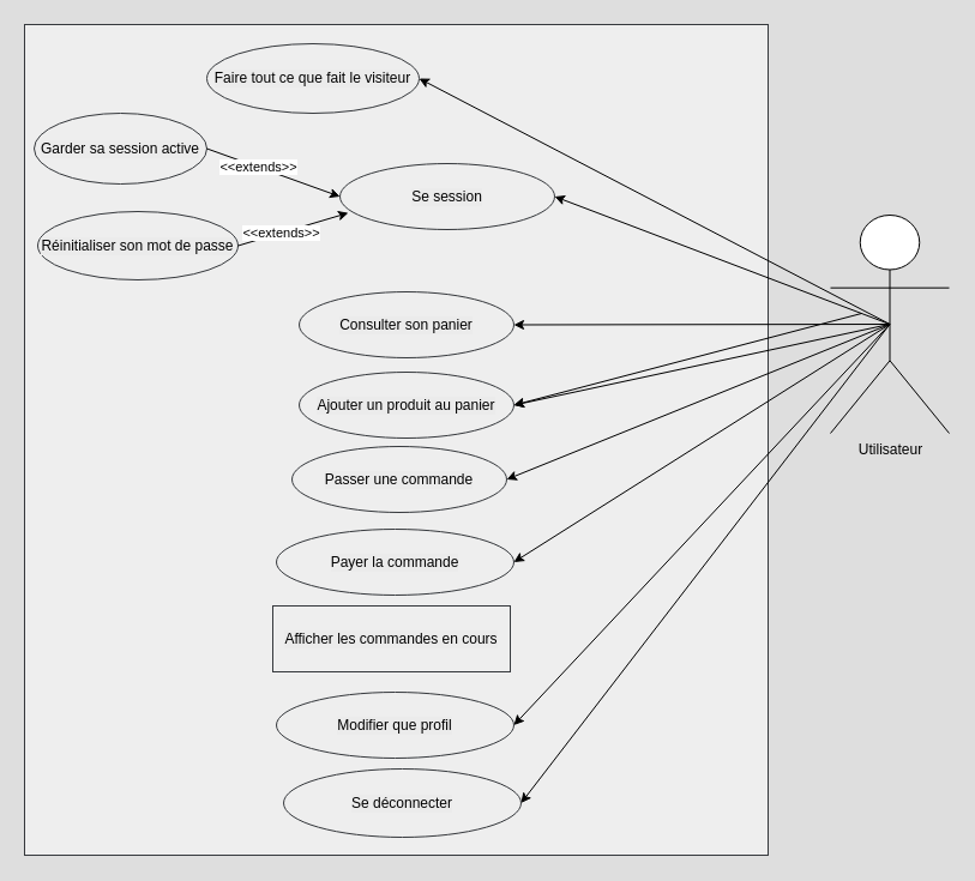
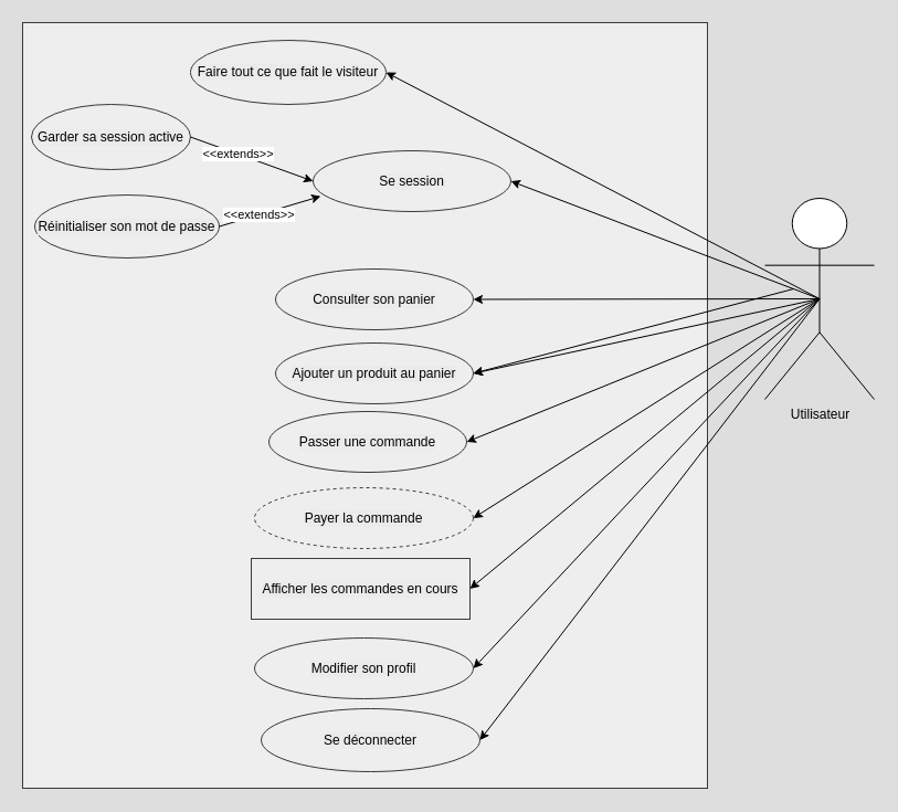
  <mxCell id="0" />
  <mxCell id="1" parent="0" />
  <mxCell id="2" value="&lt;font color=&quot;#000000&quot;&gt;Utilisateur&lt;/font&gt;" style="shape=umlActor;verticalLabelPosition=bottom;verticalAlign=top;html=1;outlineConnect=0;strokeColor=#000000;" parent="1" vertex="1"><mxGeometry x="692" y="179" width="99" height="182" as="geometry" /></mxCell>
  <mxCell id="3" value="" style="whiteSpace=wrap;html=1;fillColor=#eeeeee;strokeColor=#36393d;fontStyle=1" parent="1" vertex="1"><mxGeometry x="20" y="20" width="620" height="693" as="geometry" /></mxCell>
  <mxCell id="4" value="&lt;font color=&quot;#000000&quot;&gt;Faire tout ce que fait le visiteur&lt;/font&gt;" style="ellipse;whiteSpace=wrap;html=1;labelBackgroundColor=#EBEBEB;strokeColor=#36393d;fillColor=#eeeeee;" parent="1" vertex="1"><mxGeometry x="172" y="36" width="177" height="58" as="geometry" /></mxCell>
  <mxCell id="5" value="" style="endArrow=classic;html=1;strokeColor=#000000;fontColor=#000000;exitX=0.5;exitY=0.5;exitDx=0;exitDy=0;exitPerimeter=0;entryX=1;entryY=0.5;entryDx=0;entryDy=0;" parent="1" source="2" target="4" edge="1"><mxGeometry width="50" height="50" relative="1" as="geometry"><mxPoint x="192" y="249" as="sourcePoint" /><mxPoint x="242" y="199" as="targetPoint" /></mxGeometry></mxCell>
  <mxCell id="6" value="&lt;font color=&quot;#000000&quot;&gt;Se session&lt;/font&gt;" style="ellipse;whiteSpace=wrap;html=1;labelBackgroundColor=#EBEBEB;strokeColor=#36393d;fillColor=#eeeeee;" parent="1" vertex="1"><mxGeometry x="283" y="136" width="179" height="55" as="geometry" /></mxCell>
  <mxCell id="7" value="" style="endArrow=classic;html=1;strokeColor=#000000;fontColor=#000000;entryX=1;entryY=0.5;entryDx=0;entryDy=0;exitX=0.5;exitY=0.5;exitDx=0;exitDy=0;exitPerimeter=0;" parent="1" source="2" target="6" edge="1"><mxGeometry width="50" height="50" relative="1" as="geometry"><mxPoint x="707" y="255" as="sourcePoint" /><mxPoint x="377" y="82" as="targetPoint" /></mxGeometry></mxCell>
  <mxCell id="8" value="" style="endArrow=classic;html=1;strokeColor=#000000;fontColor=#000000;entryX=1;entryY=0.5;entryDx=0;entryDy=0;exitX=0.5;exitY=0.5;exitDx=0;exitDy=0;exitPerimeter=0;" parent="1" source="2" target="19" edge="1"><mxGeometry width="50" height="50" relative="1" as="geometry"><mxPoint x="708" y="251" as="sourcePoint" /><mxPoint x="371" y="434" as="targetPoint" /></mxGeometry></mxCell>
  <mxCell id="9" value="" style="endArrow=classic;html=1;strokeColor=#000000;fontColor=#000000;entryX=1;entryY=0.5;entryDx=0;entryDy=0;exitX=0.5;exitY=0.5;exitDx=0;exitDy=0;exitPerimeter=0;" parent="1" source="2" target="22" edge="1"><mxGeometry width="50" height="50" relative="1" as="geometry"><mxPoint x="707" y="256" as="sourcePoint" /><mxPoint x="562" y="508" as="targetPoint" /></mxGeometry></mxCell>
  <mxCell id="10" value="" style="endArrow=classic;html=1;strokeColor=#000000;fontColor=#000000;entryX=1;entryY=0.5;entryDx=0;entryDy=0;exitX=0.5;exitY=0.5;exitDx=0;exitDy=0;exitPerimeter=0;" parent="1" source="2" target="23" edge="1"><mxGeometry width="50" height="50" relative="1" as="geometry"><mxPoint x="706" y="256" as="sourcePoint" /><mxPoint x="568" y="664" as="targetPoint" /></mxGeometry></mxCell>
  <mxCell id="11" value="&lt;font color=&quot;#000000&quot;&gt;Garder sa session active&lt;/font&gt;" style="ellipse;whiteSpace=wrap;html=1;fillColor=#eeeeee;strokeColor=#36393d;labelBackgroundColor=#EBEBEB;" parent="1" vertex="1"><mxGeometry x="28" y="94" width="144" height="59" as="geometry" /></mxCell>
  <mxCell id="12" value="&lt;font color=&quot;#000000&quot;&gt;Réinitialiser son mot de passe&lt;/font&gt;" style="ellipse;whiteSpace=wrap;html=1;fillColor=#eeeeee;strokeColor=#36393d;labelBackgroundColor=#EBEBEB;" parent="1" vertex="1"><mxGeometry x="31" y="176" width="167" height="57" as="geometry" /></mxCell>
  <mxCell id="13" value="" style="endArrow=classic;html=1;strokeColor=#000000;entryX=0;entryY=0.5;entryDx=0;entryDy=0;exitX=1;exitY=0.5;exitDx=0;exitDy=0;" parent="1" source="11" target="6" edge="1"><mxGeometry width="50" height="50" relative="1" as="geometry"><mxPoint x="166" y="175" as="sourcePoint" /><mxPoint x="216" y="233" as="targetPoint" /></mxGeometry></mxCell>
  <mxCell id="14" value="&amp;lt;&amp;lt;extends&amp;gt;&amp;gt;" style="edgeLabel;html=1;align=center;verticalAlign=middle;resizable=0;points=[];" parent="13" vertex="1" connectable="0"><mxGeometry x="-0.233" relative="1" as="geometry"><mxPoint as="offset" /></mxGeometry></mxCell>
  <mxCell id="15" value="" style="endArrow=classic;html=1;strokeColor=#000000;entryX=0.039;entryY=0.748;entryDx=0;entryDy=0;exitX=1;exitY=0.5;exitDx=0;exitDy=0;entryPerimeter=0;" parent="1" source="12" target="6" edge="1"><mxGeometry width="50" height="50" relative="1" as="geometry"><mxPoint x="189" y="185.5" as="sourcePoint" /><mxPoint x="308" y="252.5" as="targetPoint" /></mxGeometry></mxCell>
  <mxCell id="16" value="&amp;lt;&amp;lt;extends&amp;gt;&amp;gt;" style="edgeLabel;html=1;align=center;verticalAlign=middle;resizable=0;points=[];" parent="15" vertex="1" connectable="0"><mxGeometry x="-0.233" relative="1" as="geometry"><mxPoint as="offset" /></mxGeometry></mxCell>
  <mxCell id="17" value="&lt;font color=&quot;#000000&quot;&gt;Ajouter un produit au panier&lt;/font&gt;" style="ellipse;whiteSpace=wrap;html=1;labelBackgroundColor=#EBEBEB;strokeColor=#36393d;fillColor=#eeeeee;" parent="1" vertex="1"><mxGeometry x="249" y="310" width="179" height="55" as="geometry" /></mxCell>
  <mxCell id="18" value="&lt;font color=&quot;#000000&quot;&gt;Consulter son panier&lt;/font&gt;" style="ellipse;whiteSpace=wrap;html=1;labelBackgroundColor=#EBEBEB;strokeColor=#36393d;fillColor=#eeeeee;" parent="1" vertex="1"><mxGeometry x="249" y="243" width="179" height="55" as="geometry" /></mxCell>
  <mxCell id="19" value="&lt;font color=&quot;#000000&quot;&gt;Passer une commande&lt;/font&gt;" style="ellipse;whiteSpace=wrap;html=1;labelBackgroundColor=#EBEBEB;strokeColor=#36393d;fillColor=#eeeeee;" parent="1" vertex="1"><mxGeometry x="243" y="372" width="179" height="55" as="geometry" /></mxCell>
  <mxCell id="20" value="&lt;font color=&quot;#000000&quot;&gt;Afficher les commandes en cours&lt;/font&gt;" style="whiteSpace=wrap;html=1;labelBackgroundColor=#EBEBEB;strokeColor=#36393d;fillColor=#eeeeee;rounded=0;" parent="1" vertex="1"><mxGeometry x="227" y="505" width="198" height="55" as="geometry" /></mxCell>
- <mxCell id="21" value="&lt;font color=&quot;#000000&quot;&gt;Payer la commande&lt;/font&gt;" style="ellipse;whiteSpace=wrap;html=1;labelBackgroundColor=#EBEBEB;strokeColor=#36393d;fillColor=#eeeeee;" parent="1" vertex="1"><mxGeometry x="230" y="441" width="198" height="55" as="geometry" /></mxCell>
- <mxCell id="22" value="&lt;font color=&quot;#000000&quot;&gt;Modifier que profil&lt;/font&gt;" style="ellipse;whiteSpace=wrap;html=1;labelBackgroundColor=#EBEBEB;strokeColor=#36393d;fillColor=#eeeeee;" parent="1" vertex="1"><mxGeometry x="230" y="577" width="198" height="55" as="geometry" /></mxCell>
+ <mxCell id="21" value="&lt;font color=&quot;#000000&quot;&gt;Payer la commande&lt;/font&gt;" style="ellipse;whiteSpace=wrap;html=1;labelBackgroundColor=#EBEBEB;strokeColor=#36393d;fillColor=#eeeeee;dashed=1;" parent="1" vertex="1"><mxGeometry x="230" y="441" width="198" height="55" as="geometry" /></mxCell>
+ <mxCell id="22" value="&lt;font color=&quot;#000000&quot;&gt;Modifier son profil&lt;/font&gt;" style="ellipse;whiteSpace=wrap;html=1;labelBackgroundColor=#EBEBEB;strokeColor=#36393d;fillColor=#eeeeee;" parent="1" vertex="1"><mxGeometry x="230" y="577" width="198" height="55" as="geometry" /></mxCell>
  <mxCell id="23" value="&lt;font color=&quot;#000000&quot;&gt;Se déconnecter&lt;/font&gt;" style="ellipse;whiteSpace=wrap;html=1;labelBackgroundColor=#EBEBEB;strokeColor=#36393d;fillColor=#eeeeee;" parent="1" vertex="1"><mxGeometry x="236" y="641" width="198" height="57" as="geometry" /></mxCell>
  <mxCell id="24" value="" style="endArrow=classic;html=1;strokeColor=#000000;fontColor=#000000;entryX=1;entryY=0.5;entryDx=0;entryDy=0;exitX=0.5;exitY=0.5;exitDx=0;exitDy=0;exitPerimeter=0;" parent="1" source="2" target="21" edge="1"><mxGeometry width="50" height="50" relative="1" as="geometry"><mxPoint x="717" y="266" as="sourcePoint" /><mxPoint x="435" y="600.5" as="targetPoint" /></mxGeometry></mxCell>
+ <mxCell id="25" value="" style="endArrow=classic;html=1;strokeColor=#000000;fontColor=#000000;entryX=1;entryY=0.5;entryDx=0;entryDy=0;exitX=0.5;exitY=0.5;exitDx=0;exitDy=0;exitPerimeter=0;" parent="1" source="2" target="20" edge="1"><mxGeometry width="50" height="50" relative="1" as="geometry"><mxPoint x="727" y="276" as="sourcePoint" /><mxPoint x="432" y="533.5" as="targetPoint" /></mxGeometry></mxCell>
  <mxCell id="26" value="" style="endArrow=classic;html=1;strokeColor=#000000;fontColor=#000000;entryX=1;entryY=0.5;entryDx=0;entryDy=0;exitX=0.5;exitY=0.5;exitDx=0;exitDy=0;exitPerimeter=0;" parent="1" source="2" target="17" edge="1"><mxGeometry width="50" height="50" relative="1" as="geometry"><mxPoint x="718" y="261" as="sourcePoint" /><mxPoint x="432" y="409.5" as="targetPoint" /></mxGeometry></mxCell>
  <mxCell id="27" value="" style="endArrow=classic;html=1;strokeColor=#000000;fontColor=#000000;entryX=1;entryY=0.5;entryDx=0;entryDy=0;exitX=0.5;exitY=0.5;exitDx=0;exitDy=0;exitPerimeter=0;" parent="1" source="2" target="18" edge="1"><mxGeometry width="50" height="50" relative="1" as="geometry"><mxPoint x="728" y="271" as="sourcePoint" /><mxPoint x="438" y="347.5" as="targetPoint" /></mxGeometry></mxCell>
  <mxCell id="28" value="" style="endArrow=classic;html=1;strokeColor=#000000;fontColor=#000000;entryX=1;entryY=0.5;entryDx=0;entryDy=0;" edge="1" parent="1"><mxGeometry width="50" height="50" relative="1" as="geometry"><mxPoint x="718" y="261" as="sourcePoint" /><mxPoint x="428" y="337.5" as="targetPoint" /></mxGeometry></mxCell>
